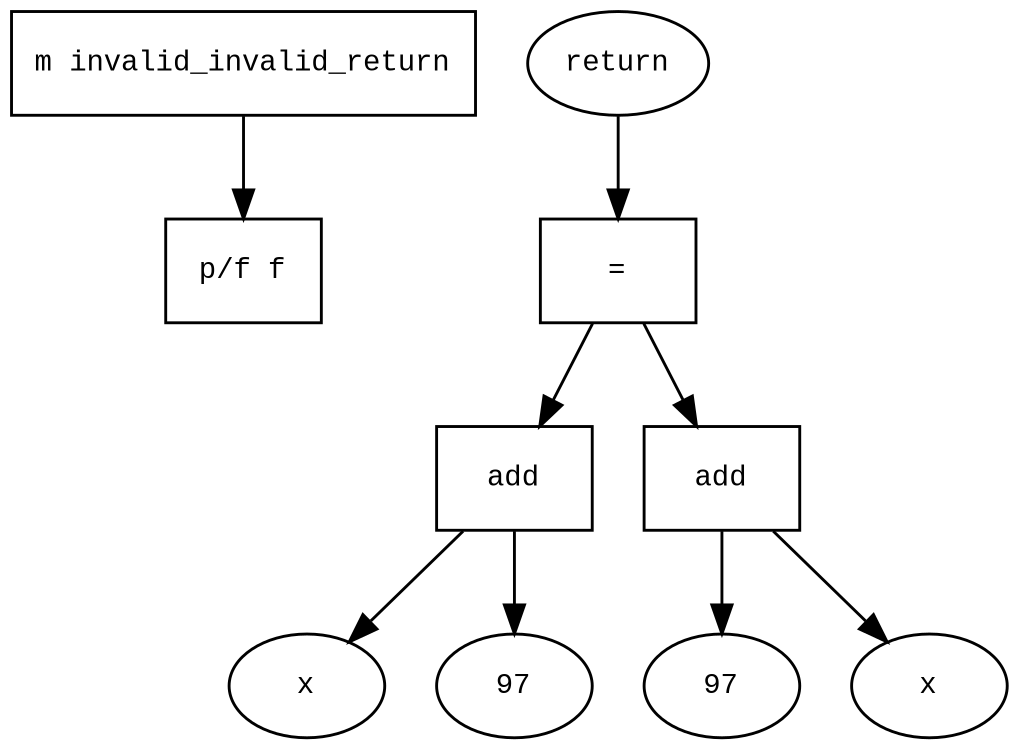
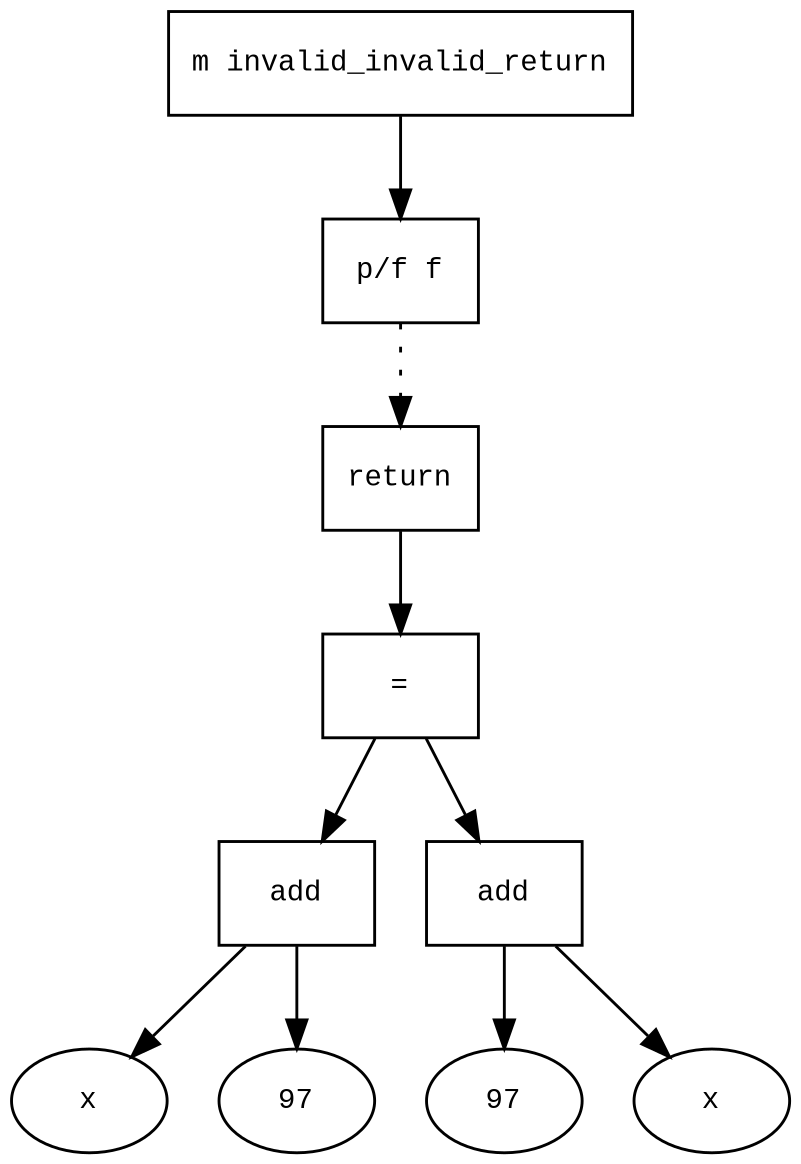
  digraph {
    fontname="Times New Roman"
    fontsize=10
    node [fontname="Courier New" fontsize=10 shape=box]
    edge [fontname="Times New Roman" fontsize=10]
    n1 [label="m invalid_invalid_return"]
    n2 [label="p/f f"]
-   n3 [label=return shape=ellipse]
+   n3 [label=return]
    n4 [label="="]
    n5 [label=add]
    n6 [label=add]
    n7 [label=x shape=ellipse]
    n8 [label=97 shape=ellipse]
    n9 [label=97 shape=ellipse]
    n10 [label=x shape=ellipse]
    n1 -> n2
+   n2 -> n3 [style=dotted]
    n3 -> n4
    n4 -> n5
    n4 -> n6
    n5 -> n7
    n5 -> n8
    n6 -> n9
    n6 -> n10
  }
